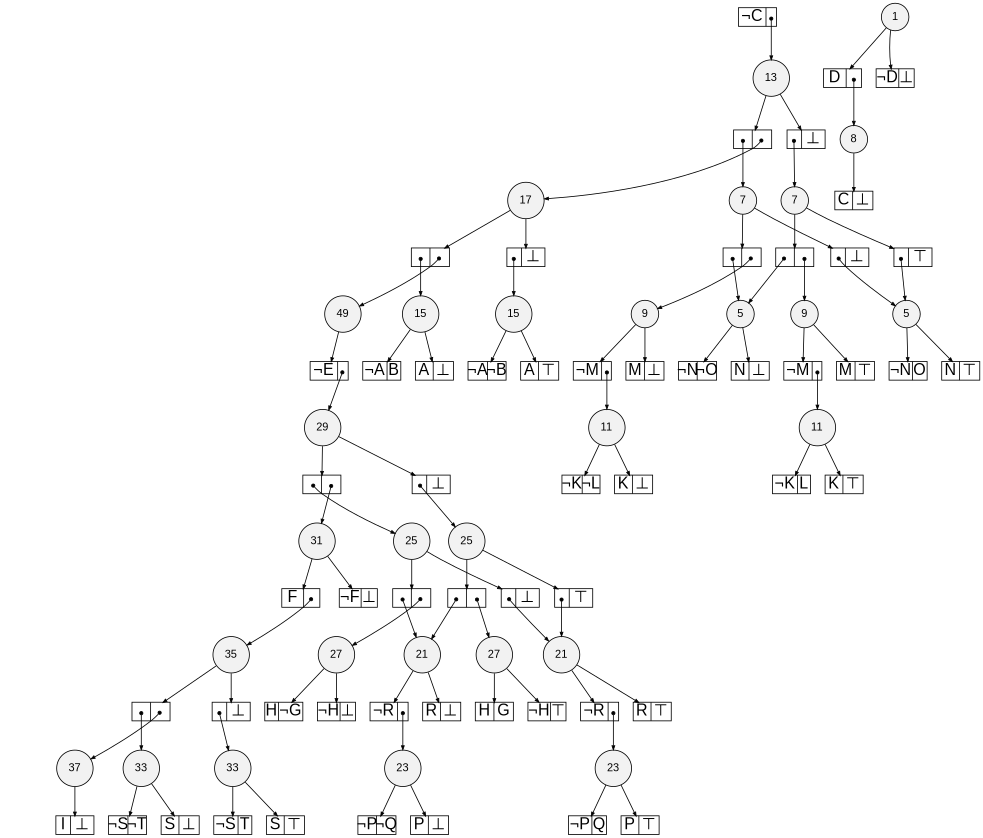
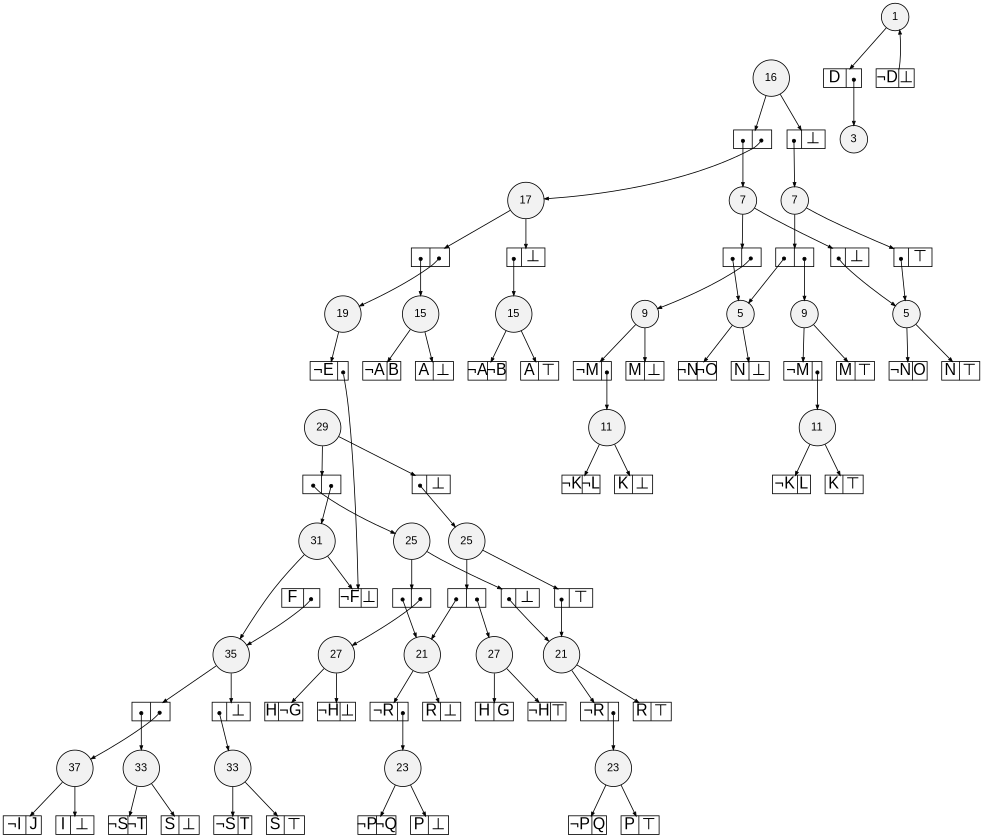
  digraph {
    fontname="Liberation Sans"
    node [fillcolor=white fontname="Liberation Sans" shape=record style=filled fixedsize=true fontsize=20]
    edge [arrowsize=.50 fontname="Liberation Sans"]
    n1 [fillcolor=gray95 height=.25 label=37 shape=circle width=.25 fixedsize="" fontsize=""]
    n2 [fillcolor=gray95 height=.25 label=35 shape=circle width=.25 fixedsize="" fontsize=""]
    n3 [fillcolor=gray95 height=.25 label=33 shape=circle width=.25 fixedsize="" fontsize=""]
    n4 [fillcolor=gray95 height=.25 label=33 shape=circle width=.25 fixedsize="" fontsize=""]
    n5 [fillcolor=gray95 height=.25 label=31 shape=circle width=.25 fixedsize="" fontsize=""]
    n6 [fillcolor=gray95 height=.25 label=29 shape=circle width=.25 fixedsize="" fontsize=""]
    n7 [fillcolor=gray95 height=.25 label=27 shape=circle width=.25 fixedsize="" fontsize=""]
    n8 [fillcolor=gray95 height=.25 label=27 shape=circle width=.25 fixedsize="" fontsize=""]
    n9 [fillcolor=gray95 height=.25 label=25 shape=circle width=.25 fixedsize="" fontsize=""]
    n10 [fillcolor=gray95 height=.25 label=25 shape=circle width=.25 fixedsize="" fontsize=""]
    n11 [fillcolor=gray95 height=.25 label=23 shape=circle width=.25 fixedsize="" fontsize=""]
    n12 [fillcolor=gray95 height=.25 label=23 shape=circle width=.25 fixedsize="" fontsize=""]
    n13 [fillcolor=gray95 height=.25 label=21 shape=circle width=.25 fixedsize="" fontsize=""]
    n14 [fillcolor=gray95 height=.25 label=21 shape=circle width=.25 fixedsize="" fontsize=""]
-   n15 [fillcolor=gray95 height=.25 label=49 shape=circle width=.25 fixedsize="" fontsize=""]
+   n15 [fillcolor=gray95 height=.25 label=19 shape=circle width=.25 fixedsize="" fontsize=""]
    n16 [fillcolor=gray95 height=.25 label=17 shape=circle width=.25 fixedsize="" fontsize=""]
    n17 [fillcolor=gray95 height=.25 label=15 shape=circle width=.25 fixedsize="" fontsize=""]
    n18 [fillcolor=gray95 height=.25 label=15 shape=circle width=.25 fixedsize="" fontsize=""]
-   n19 [fillcolor=gray95 height=.25 label=13 shape=circle width=.25 fixedsize="" fontsize=""]
+   n19 [fillcolor=gray95 height=.25 label=16 shape=circle width=.25 fixedsize="" fontsize=""]
    n20 [fillcolor=gray95 height=.25 label=11 shape=circle width=.25 fixedsize="" fontsize=""]
    n21 [fillcolor=gray95 height=.25 label=11 shape=circle width=.25 fixedsize="" fontsize=""]
    n22 [fillcolor=gray95 height=.25 label=9 shape=circle width=.25 fixedsize="" fontsize=""]
    n23 [fillcolor=gray95 height=.25 label=9 shape=circle width=.25 fixedsize="" fontsize=""]
    n24 [fillcolor=gray95 height=.25 label=7 shape=circle width=.25 fixedsize="" fontsize=""]
    n25 [fillcolor=gray95 height=.25 label=7 shape=circle width=.25 fixedsize="" fontsize=""]
    n26 [fillcolor=gray95 height=.25 label=5 shape=circle width=.25 fixedsize="" fontsize=""]
    n27 [fillcolor=gray95 height=.25 label=5 shape=circle width=.25 fixedsize="" fontsize=""]
-   n28 [fillcolor=gray95 height=.25 label=8 shape=circle width=.25 fixedsize="" fontsize=""]
+   n28 [fillcolor=gray95 height=.25 label=3 shape=circle width=.25 fixedsize="" fontsize=""]
    n29 [fillcolor=gray95 height=.25 label=1 shape=circle width=.25 fixedsize="" fontsize=""]
+   n30 [height=.30 label="<L>&not;I|<R>J" width=.65]
    n31 [height=.30 label="<L>I|<R>&#8869;" width=.65]
    n32 [height=.30 label="<L>|<R>" width=.65]
    n33 [height=.30 label="<L>|<R>&#8869;" width=.65]
    n34 [height=.30 label="<L>&not;S|<R>&not;T" width=.65]
    n35 [height=.30 label="<L>S|<R>&#8869;" width=.65]
    n36 [height=.30 label="<L>&not;S|<R>T" width=.65]
    n37 [height=.30 label="<L>S|<R>&#8868;" width=.65]
    n38 [height=.30 label="<L>F|<R>" width=.65]
    n39 [height=.30 label="<L>&not;F|<R>&#8869;" width=.65]
    n40 [height=.30 label="<L>|<R>" width=.65]
    n41 [height=.30 label="<L>|<R>&#8869;" width=.65]
    n42 [height=.30 label="<L>H|<R>&not;G" width=.65]
    n43 [height=.30 label="<L>&not;H|<R>&#8869;" width=.65]
    n44 [height=.30 label="<L>H|<R>G" width=.65]
    n45 [height=.30 label="<L>&not;H|<R>&#8868;" width=.65]
    n46 [height=.30 label="<L>|<R>" width=.65]
    n47 [height=.30 label="<L>|<R>&#8869;" width=.65]
    n48 [height=.30 label="<L>|<R>" width=.65]
    n49 [height=.30 label="<L>|<R>&#8868;" width=.65]
    n50 [height=.30 label="<L>&not;P|<R>&not;Q" width=.65]
    n51 [height=.30 label="<L>P|<R>&#8869;" width=.65]
    n52 [height=.30 label="<L>&not;P|<R>Q" width=.65]
    n53 [height=.30 label="<L>P|<R>&#8868;" width=.65]
    n54 [height=.30 label="<L>&not;R|<R>" width=.65]
    n55 [height=.30 label="<L>R|<R>&#8869;" width=.65]
    n56 [height=.30 label="<L>&not;R|<R>" width=.65]
    n57 [height=.30 label="<L>R|<R>&#8868;" width=.65]
    n58 [height=.30 label="<L>&not;E|<R>" width=.65]
    n59 [height=.30 label="<L>|<R>" width=.65]
    n60 [height=.30 label="<L>|<R>&#8869;" width=.65]
    n61 [height=.30 label="<L>&not;A|<R>B" width=.65]
    n62 [height=.30 label="<L>A|<R>&#8869;" width=.65]
    n63 [height=.30 label="<L>&not;A|<R>&not;B" width=.65]
    n64 [height=.30 label="<L>A|<R>&#8868;" width=.65]
    n65 [height=.30 label="<L>|<R>" width=.65]
    n66 [height=.30 label="<L>|<R>&#8869;" width=.65]
    n67 [height=.30 label="<L>&not;K|<R>&not;L" width=.65]
    n68 [height=.30 label="<L>K|<R>&#8869;" width=.65]
    n69 [height=.30 label="<L>&not;K|<R>L" width=.65]
    n70 [height=.30 label="<L>K|<R>&#8868;" width=.65]
    n71 [height=.30 label="<L>&not;M|<R>" width=.65]
    n72 [height=.30 label="<L>M|<R>&#8869;" width=.65]
    n73 [height=.30 label="<L>&not;M|<R>" width=.65]
    n74 [height=.30 label="<L>M|<R>&#8868;" width=.65]
    n75 [height=.30 label="<L>|<R>" width=.65]
    n76 [height=.30 label="<L>|<R>&#8869;" width=.65]
    n77 [height=.30 label="<L>|<R>" width=.65]
    n78 [height=.30 label="<L>|<R>&#8868;" width=.65]
    n79 [height=.30 label="<L>&not;N|<R>&not;O" width=.65]
    n80 [height=.30 label="<L>N|<R>&#8869;" width=.65]
    n81 [height=.30 label="<L>&not;N|<R>O" width=.65]
    n82 [height=.30 label="<L>N|<R>&#8868;" width=.65]
-   n83 [height=.30 label="<L>C|<R>&#8869;" width=.65]
    n84 [height=.30 label="<L>D|<R>" width=.65]
    n85 [height=.30 label="<L>&not;D|<R>&#8869;" width=.65]
-   n86 [height=.30 label="<L>&not;C|<R>" width=.65]
    subgraph sub_1 {
      rank=same
      n1
    }
    subgraph sub_2 {
      rank=same
      n2
    }
    subgraph sub_3 {
      rank=same
      n3
      n4
    }
    subgraph sub_4 {
      rank=same
      n5
    }
    subgraph sub_5 {
      rank=same
      n6
    }
    subgraph sub_6 {
      rank=same
      n7
      n8
    }
    subgraph sub_7 {
      rank=same
      n9
      n10
    }
    subgraph sub_8 {
      rank=same
      n11
      n12
    }
    subgraph sub_9 {
      rank=same
      n13
      n14
    }
    subgraph sub_10 {
      rank=same
      n15
    }
    subgraph sub_11 {
      rank=same
      n16
    }
    subgraph sub_12 {
      rank=same
      n17
      n18
    }
    subgraph sub_13 {
      rank=same
      n19
    }
    subgraph sub_14 {
      rank=same
      n20
      n21
    }
    subgraph sub_15 {
      rank=same
      n22
      n23
    }
    subgraph sub_16 {
      rank=same
      n24
      n25
    }
    subgraph sub_17 {
      rank=same
      n26
      n27
    }
    subgraph sub_18 {
      rank=same
      n28
    }
    subgraph sub_19 {
      rank=same
      n29
    }
+   n1 -> n30
    n1 -> n31
    n2 -> n32
    n2 -> n33
    n3 -> n34
    n3 -> n35
    n4 -> n36
    n4 -> n37
-   n5 -> n38
+   n5 -> n2
    n5 -> n39
    n6 -> n40
    n6 -> n41
    n7 -> n42
    n7 -> n43
    n8 -> n44
    n8 -> n45
    n9 -> n46
    n9 -> n47
    n10 -> n48
    n10 -> n49
    n11 -> n50
    n11 -> n51
    n12 -> n52
    n12 -> n53
    n13 -> n54
    n13 -> n55
    n14 -> n56
    n14 -> n57
    n15 -> n58
    n16 -> n59
    n16 -> n60
    n17 -> n61
    n17 -> n62
    n18 -> n63
    n18 -> n64
    n19 -> n65
    n19 -> n66
    n20 -> n67
    n20 -> n68
    n21 -> n69
    n21 -> n70
    n22 -> n71
    n22 -> n72
    n23 -> n73
    n23 -> n74
    n24 -> n75
    n24 -> n76
    n25 -> n77
    n25 -> n78
    n26 -> n79
    n26 -> n80
    n27 -> n81
    n27 -> n82
-   n28 -> n83
    n29 -> n84
-   n29 -> n85
+   n85 -> n29
    n32 -> n1 [arrowtail=dot dir=both tailclip=false tailport="R:c"]
    n32 -> n3 [arrowtail=dot dir=both tailclip=false tailport="L:c"]
    n33 -> n4 [arrowtail=dot dir=both tailclip=false tailport="L:c"]
    n38 -> n2 [arrowtail=dot dir=both tailclip=false tailport="R:c"]
    n40 -> n5 [arrowtail=dot dir=both tailclip=false tailport="R:c"]
    n40 -> n9 [arrowtail=dot dir=both tailclip=false tailport="L:c"]
    n41 -> n10 [arrowtail=dot dir=both tailclip=false tailport="L:c"]
    n46 -> n7 [arrowtail=dot dir=both tailclip=false tailport="R:c"]
    n46 -> n13 [arrowtail=dot dir=both tailclip=false tailport="L:c"]
    n47 -> n14 [arrowtail=dot dir=both tailclip=false tailport="L:c"]
    n48 -> n8 [arrowtail=dot dir=both tailclip=false tailport="R:c"]
    n48 -> n13 [arrowtail=dot dir=both tailclip=false tailport="L:c"]
    n49 -> n14 [arrowtail=dot dir=both tailclip=false tailport="L:c"]
    n54 -> n11 [arrowtail=dot dir=both tailclip=false tailport="R:c"]
    n56 -> n12 [arrowtail=dot dir=both tailclip=false tailport="R:c"]
-   n58 -> n6 [arrowtail=dot dir=both tailclip=false tailport="R:c"]
+   n58 -> n39 [arrowtail=dot dir=both tailclip=false tailport="R:c"]
    n59 -> n15 [arrowtail=dot dir=both tailclip=false tailport="R:c"]
    n59 -> n17 [arrowtail=dot dir=both tailclip=false tailport="L:c"]
    n60 -> n18 [arrowtail=dot dir=both tailclip=false tailport="L:c"]
    n65 -> n16 [arrowtail=dot dir=both tailclip=false tailport="R:c"]
    n65 -> n24 [arrowtail=dot dir=both tailclip=false tailport="L:c"]
    n66 -> n25 [arrowtail=dot dir=both tailclip=false tailport="L:c"]
    n71 -> n20 [arrowtail=dot dir=both tailclip=false tailport="R:c"]
    n73 -> n21 [arrowtail=dot dir=both tailclip=false tailport="R:c"]
    n75 -> n22 [arrowtail=dot dir=both tailclip=false tailport="R:c"]
    n75 -> n26 [arrowtail=dot dir=both tailclip=false tailport="L:c"]
    n76 -> n27 [arrowtail=dot dir=both tailclip=false tailport="L:c"]
    n77 -> n23 [arrowtail=dot dir=both tailclip=false tailport="R:c"]
    n77 -> n26 [arrowtail=dot dir=both tailclip=false tailport="L:c"]
    n78 -> n27 [arrowtail=dot dir=both tailclip=false tailport="L:c"]
    n84 -> n28 [arrowtail=dot dir=both tailclip=false tailport="R:c"]
-   n86 -> n19 [arrowtail=dot dir=both tailclip=false tailport="R:c"]
  }
